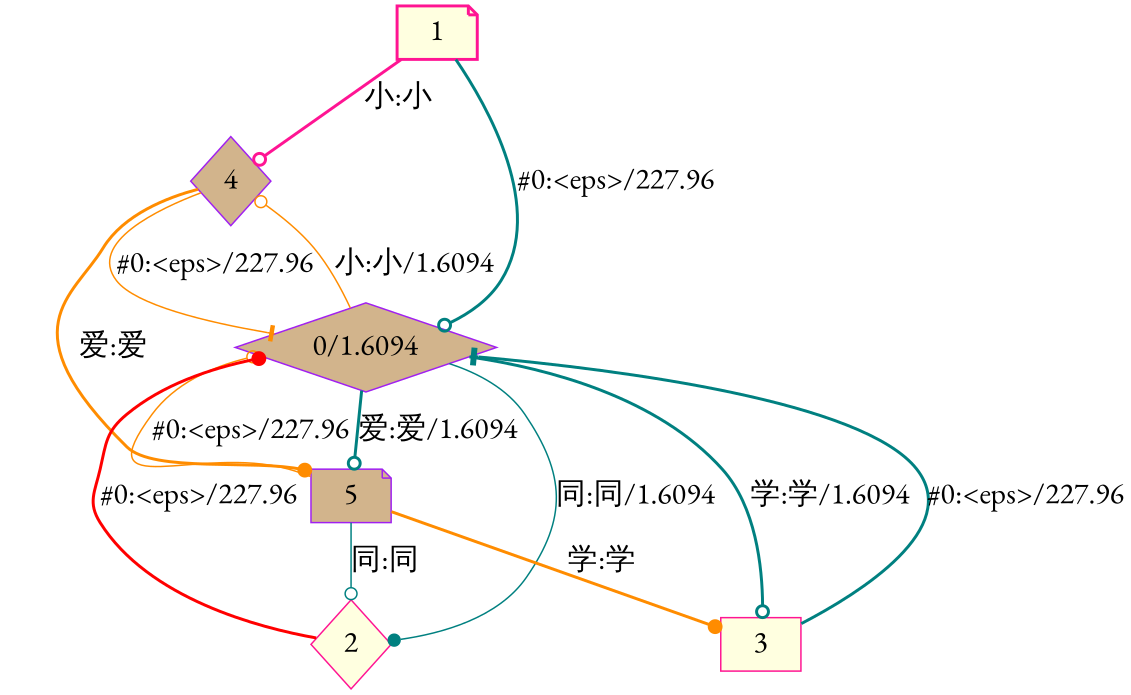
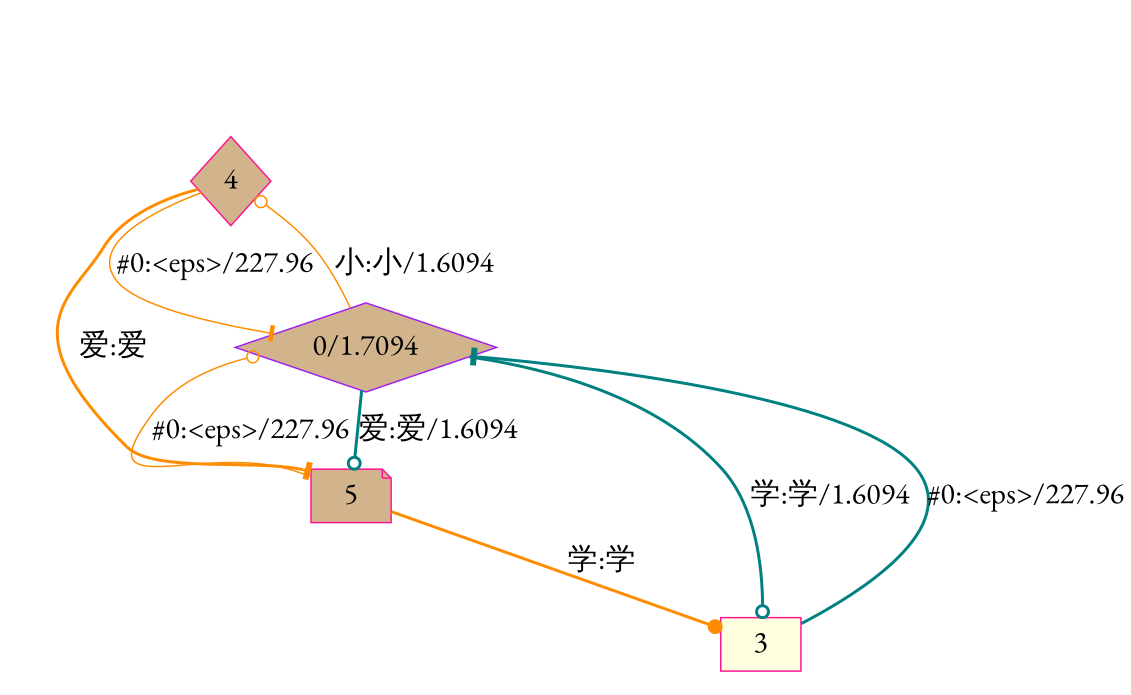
  digraph {
    fontname="EB Garamond"
    nodesep=0.25
    rankdir=TB
    ranksep=0.4
    node [color=deeppink fillcolor=lightyellow fontname="EB Garamond" fontsize=20 shape=diamond style="solid,filled"]
    edge [arrowhead=odot color=teal fontname="EB Garamond" fontsize=20 style=bold]
-   n1 [label=1 shape=note style="bold,filled"]
-   n2 [color=purple fillcolor=tan label=4]
-   n3 [color=purple fillcolor=tan label="0/1.6094"]
-   n4 [color=purple fillcolor=tan label=5 shape=note]
-   n5 [label=2]
+   n2 [fillcolor=tan label=4]
+   n3 [color=purple fillcolor=tan label="0/1.7094"]
+   n4 [fillcolor=tan label=5 shape=note]
    n6 [label=3 shape=box]
-   n1 -> n2 [color=deeppink label="小:小"]
-   n1 -> n3 [label="#0:<eps>/227.96"]
    n2 -> n3 [arrowhead=tee color=darkorange label="#0:<eps>/227.96" style=solid]
-   n2 -> n4 [arrowhead=dot color=darkorange label="爱:爱"]
+   n2 -> n4 [arrowhead=tee color=darkorange label="爱:爱"]
    n3 -> n2 [color=darkorange label="小:小/1.6094" style=solid]
    n3 -> n4 [label="爱:爱/1.6094"]
-   n3 -> n5 [arrowhead=dot label="同:同/1.6094" style=solid]
    n3 -> n6 [label="学:学/1.6094"]
    n4 -> n3 [color=darkorange label="#0:<eps>/227.96" style=solid]
-   n4 -> n5 [label="同:同" style=solid]
    n4 -> n6 [arrowhead=dot color=darkorange label="学:学"]
-   n5 -> n3 [arrowhead=dot color=red label="#0:<eps>/227.96"]
    n6 -> n3 [arrowhead=tee label="#0:<eps>/227.96"]
  }
